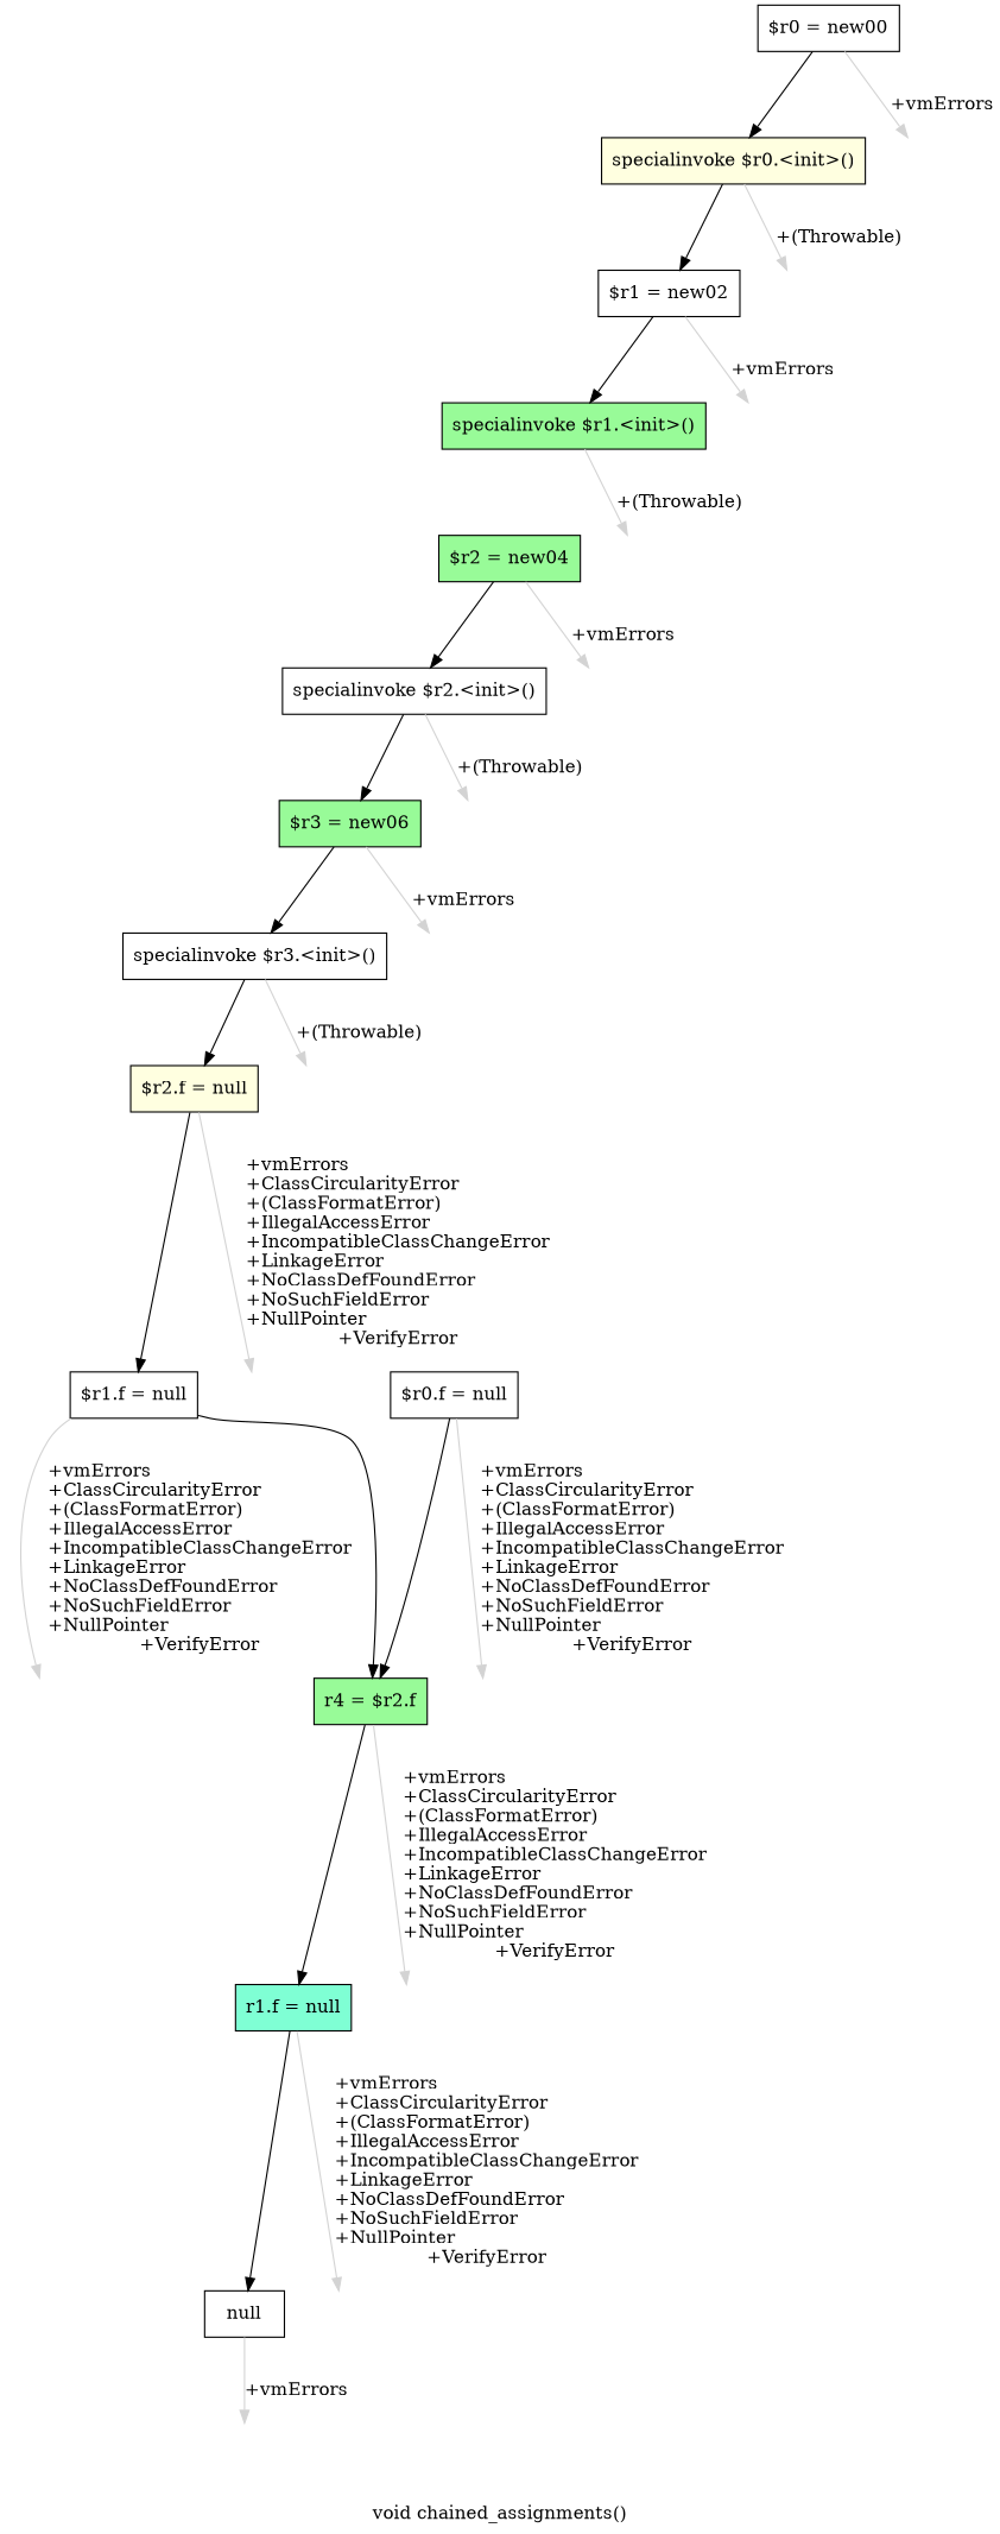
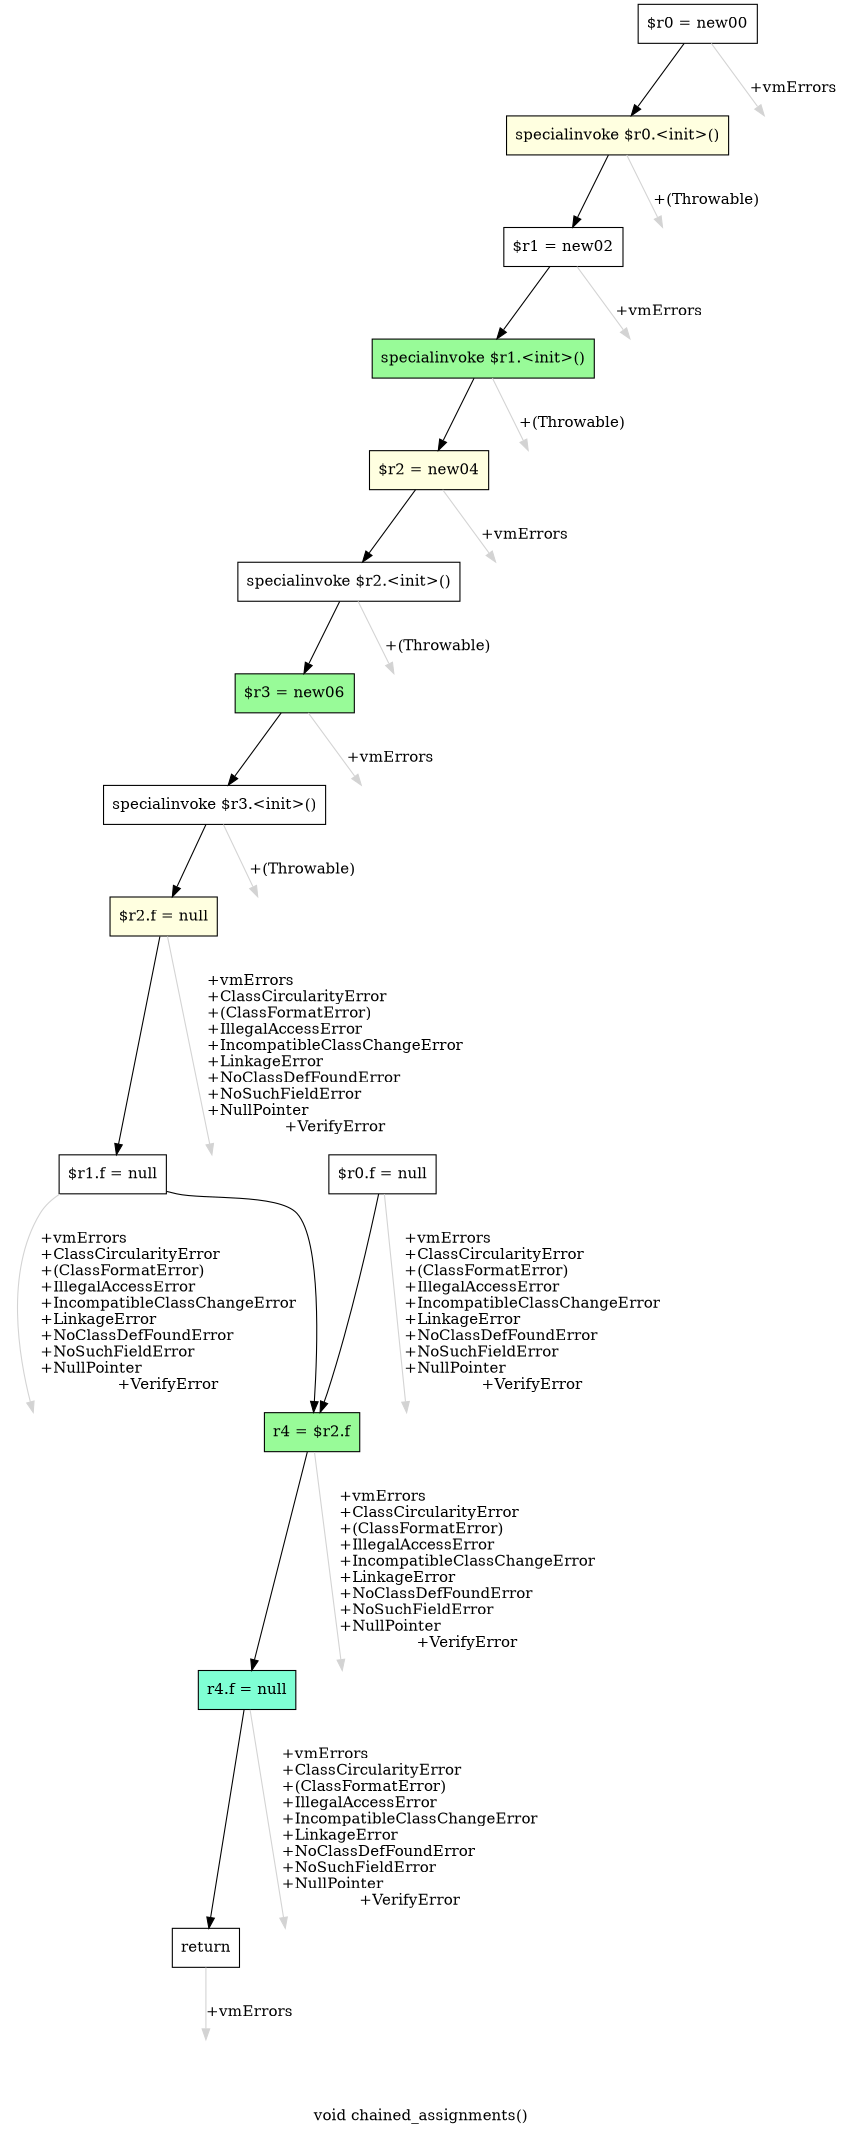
  digraph {
    label="void chained_assignments()"
    node [shape=box style=filled]
    edge [color=lightgray]
    n1 [fillcolor=white label="$r0 = new00"]
    n2 [fillcolor=lightyellow label="specialinvoke $r0.<init>()"]
    n3 [label=Esc style=invis]
    n4 [fillcolor=white label="$r1 = new02"]
    n5 [label=Esc style=invis]
    n6 [fillcolor=palegreen label="specialinvoke $r1.<init>()"]
    n7 [label=Esc style=invis]
-   n8 [fillcolor=palegreen label="$r2 = new04"]
+   n8 [fillcolor=lightyellow label="$r2 = new04"]
    n9 [label=Esc style=invis]
    n10 [fillcolor=white label="specialinvoke $r2.<init>()"]
    n11 [label=Esc style=invis]
    n12 [fillcolor=palegreen label="$r3 = new06"]
    n13 [label=Esc style=invis]
    n14 [fillcolor=white label="specialinvoke $r3.<init>()"]
    n15 [label=Esc style=invis]
    n16 [fillcolor=lightyellow label="$r2.f = null"]
    n17 [label=Esc style=invis]
    n18 [fillcolor=white label="$r1.f = null"]
    n19 [label=Esc style=invis]
    n20 [label=Esc style=invis]
    n21 [fillcolor=palegreen label="r4 = $r2.f"]
    n22 [fillcolor=white label="$r0.f = null"]
    n23 [label=Esc style=invis]
-   n24 [fillcolor=aquamarine label="r1.f = null"]
+   n24 [fillcolor=aquamarine label="r4.f = null"]
    n25 [label=Esc style=invis]
-   n26 [fillcolor=white label=null]
+   n26 [fillcolor=white label=return]
    n27 [label=Esc style=invis]
    n28 [label=Esc style=invis]
    n1 -> n2 [color=black]
    n1 -> n3 [label="\l+vmErrors"]
    n2 -> n4 [color=black]
    n2 -> n5 [label="\l+(Throwable)"]
    n4 -> n6 [color=black]
    n4 -> n7 [label="\l+vmErrors"]
+   n6 -> n8 [color=black]
    n6 -> n9 [label="\l+(Throwable)"]
    n8 -> n10 [color=black]
    n8 -> n11 [label="\l+vmErrors"]
    n10 -> n12 [color=black]
    n10 -> n13 [label="\l+(Throwable)"]
    n12 -> n14 [color=black]
    n12 -> n15 [label="\l+vmErrors"]
    n14 -> n16 [color=black]
    n14 -> n17 [label="\l+(Throwable)"]
    n16 -> n18 [color=black]
    n16 -> n19 [label="\l+vmErrors\l+ClassCircularityError\l+(ClassFormatError)\l+IllegalAccessError\l+IncompatibleClassChangeError\l+LinkageError\l+NoClassDefFoundError\l+NoSuchFieldError\l+NullPointer\l+VerifyError"]
    n18 -> n20 [label="\l+vmErrors\l+ClassCircularityError\l+(ClassFormatError)\l+IllegalAccessError\l+IncompatibleClassChangeError\l+LinkageError\l+NoClassDefFoundError\l+NoSuchFieldError\l+NullPointer\l+VerifyError"]
    n18 -> n21 [color=black]
    n21 -> n24 [color=black]
    n21 -> n25 [label="\l+vmErrors\l+ClassCircularityError\l+(ClassFormatError)\l+IllegalAccessError\l+IncompatibleClassChangeError\l+LinkageError\l+NoClassDefFoundError\l+NoSuchFieldError\l+NullPointer\l+VerifyError"]
    n22 -> n21 [color=black]
    n22 -> n23 [label="\l+vmErrors\l+ClassCircularityError\l+(ClassFormatError)\l+IllegalAccessError\l+IncompatibleClassChangeError\l+LinkageError\l+NoClassDefFoundError\l+NoSuchFieldError\l+NullPointer\l+VerifyError"]
    n24 -> n26 [color=black]
    n24 -> n27 [label="\l+vmErrors\l+ClassCircularityError\l+(ClassFormatError)\l+IllegalAccessError\l+IncompatibleClassChangeError\l+LinkageError\l+NoClassDefFoundError\l+NoSuchFieldError\l+NullPointer\l+VerifyError"]
    n26 -> n28 [label="\l+vmErrors"]
  }
